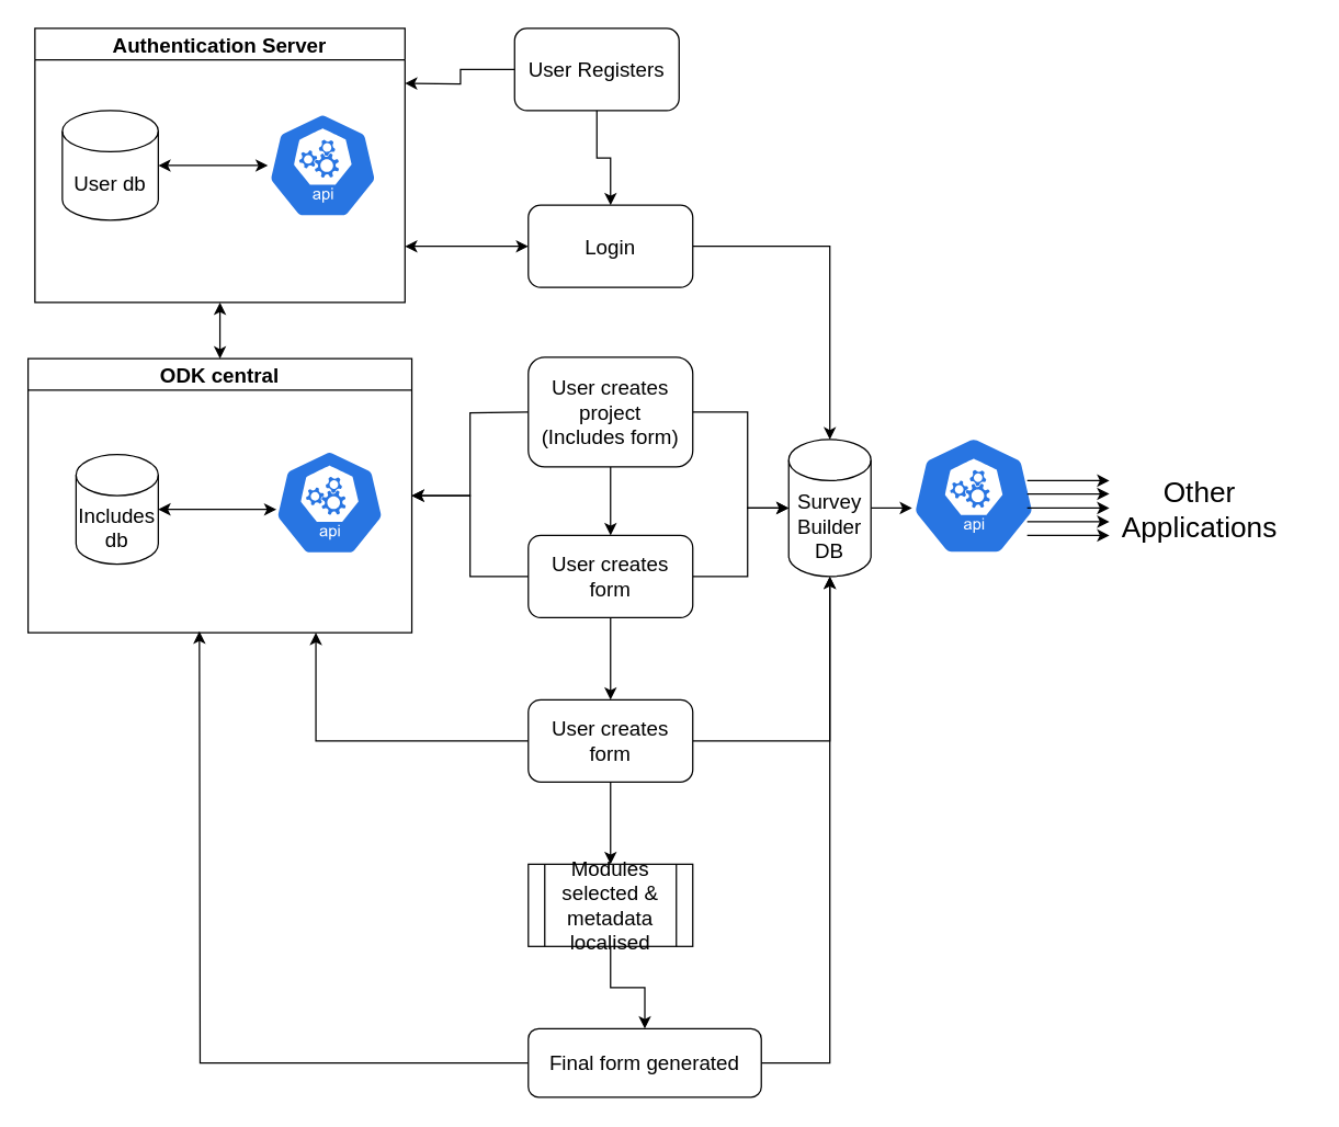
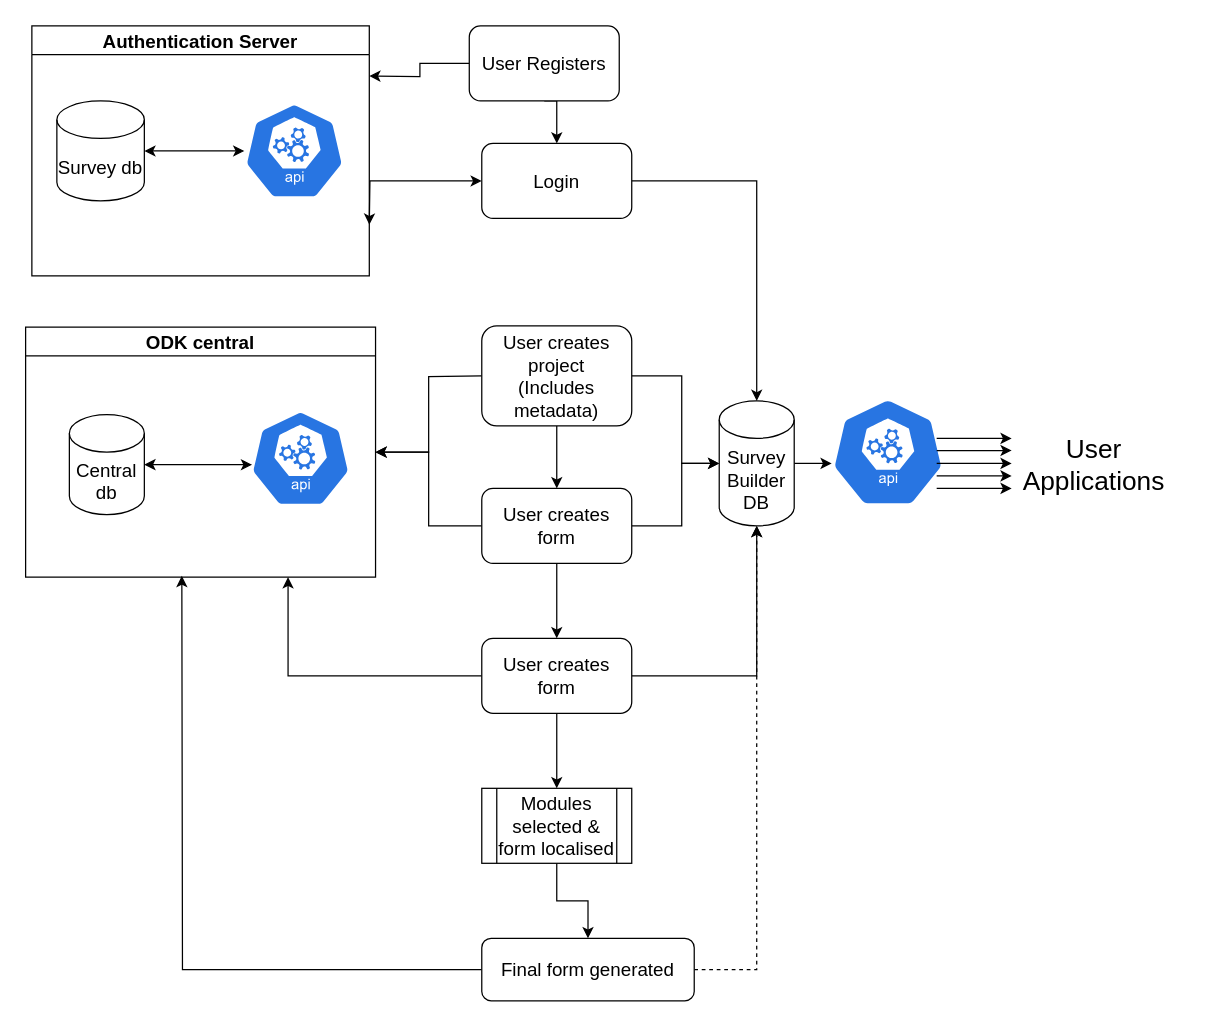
  <mxCell id="0" />
  <mxCell id="1" parent="0" />
  <mxCell id="2" style="edgeStyle=orthogonalEdgeStyle;rounded=0;orthogonalLoop=1;jettySize=auto;html=1;exitX=0.5;exitY=1;exitDx=0;exitDy=0;entryX=0.5;entryY=0;entryDx=0;entryDy=0;startArrow=none;startFill=0;fontSize=15;" parent="1" source="4" target="7" edge="1"><mxGeometry relative="1" as="geometry" /></mxCell>
  <mxCell id="3" style="edgeStyle=orthogonalEdgeStyle;rounded=0;orthogonalLoop=1;jettySize=auto;html=1;exitX=0;exitY=0.5;exitDx=0;exitDy=0;startArrow=none;startFill=0;fontSize=15;" parent="1" source="4" edge="1"><mxGeometry relative="1" as="geometry"><mxPoint x="295" y="60" as="targetPoint" /></mxGeometry></mxCell>
  <mxCell id="4" value="User Registers" style="rounded=1;whiteSpace=wrap;html=1;fontSize=15;" parent="1" vertex="1"><mxGeometry x="375" y="20" width="120" height="60" as="geometry" /></mxCell>
  <mxCell id="5" style="edgeStyle=orthogonalEdgeStyle;rounded=0;orthogonalLoop=1;jettySize=auto;html=1;exitX=0;exitY=0.5;exitDx=0;exitDy=0;startArrow=classic;startFill=1;fontSize=15;" parent="1" source="7" edge="1"><mxGeometry relative="1" as="geometry"><mxPoint x="295" y="179" as="targetPoint" /></mxGeometry></mxCell>
  <mxCell id="6" style="edgeStyle=orthogonalEdgeStyle;rounded=0;orthogonalLoop=1;jettySize=auto;html=1;exitX=1;exitY=0.5;exitDx=0;exitDy=0;entryX=0.5;entryY=0;entryDx=0;entryDy=0;entryPerimeter=0;startArrow=none;startFill=0;fontSize=15;" parent="1" source="7" target="9" edge="1"><mxGeometry relative="1" as="geometry" /></mxCell>
- <mxCell id="7" value="Login" style="rounded=1;whiteSpace=wrap;html=1;fontSize=15;" parent="1" vertex="1"><mxGeometry x="385" y="149" width="120" height="60" as="geometry" /></mxCell>
+ <mxCell id="7" value="Login" style="rounded=1;whiteSpace=wrap;html=1;fontSize=15;" parent="1" vertex="1"><mxGeometry x="385" y="114" width="120" height="60" as="geometry" /></mxCell>
  <mxCell id="8" style="edgeStyle=orthogonalEdgeStyle;rounded=0;orthogonalLoop=1;jettySize=auto;html=1;exitX=1;exitY=0.5;exitDx=0;exitDy=0;exitPerimeter=0;entryX=0;entryY=0.61;entryDx=0;entryDy=0;entryPerimeter=0;fontSize=15;startArrow=none;startFill=0;" parent="1" source="9" target="36" edge="1"><mxGeometry relative="1" as="geometry" /></mxCell>
  <mxCell id="9" value="Survey Builder DB" style="shape=cylinder3;whiteSpace=wrap;html=1;boundedLbl=1;backgroundOutline=1;size=15;fontSize=15;" parent="1" vertex="1"><mxGeometry x="575" y="320" width="60" height="100" as="geometry" /></mxCell>
  <mxCell id="10" style="edgeStyle=orthogonalEdgeStyle;rounded=0;orthogonalLoop=1;jettySize=auto;html=1;exitX=0;exitY=0.5;exitDx=0;exitDy=0;entryX=1;entryY=0.5;entryDx=0;entryDy=0;startArrow=none;startFill=0;fontSize=15;" parent="1" target="27" edge="1"><mxGeometry relative="1" as="geometry"><mxPoint x="385" y="300" as="sourcePoint" /></mxGeometry></mxCell>
  <mxCell id="11" style="edgeStyle=orthogonalEdgeStyle;rounded=0;orthogonalLoop=1;jettySize=auto;html=1;exitX=0.5;exitY=1;exitDx=0;exitDy=0;entryX=0.5;entryY=0;entryDx=0;entryDy=0;startArrow=none;startFill=0;fontSize=15;" parent="1" source="13" target="17" edge="1"><mxGeometry relative="1" as="geometry" /></mxCell>
  <mxCell id="12" style="edgeStyle=orthogonalEdgeStyle;rounded=0;orthogonalLoop=1;jettySize=auto;html=1;exitX=1;exitY=0.5;exitDx=0;exitDy=0;entryX=0;entryY=0.5;entryDx=0;entryDy=0;entryPerimeter=0;fontSize=15;" parent="1" source="13" target="9" edge="1"><mxGeometry relative="1" as="geometry"><Array as="points"><mxPoint x="545" y="300" /><mxPoint x="545" y="370" /></Array></mxGeometry></mxCell>
- <mxCell id="13" value="User creates project&lt;br style=&quot;font-size: 15px;&quot;&gt;(Includes form)" style="rounded=1;whiteSpace=wrap;html=1;fontSize=15;" parent="1" vertex="1"><mxGeometry x="385" y="260" width="120" height="80" as="geometry" /></mxCell>
+ <mxCell id="13" value="User creates project&lt;br style=&quot;font-size: 15px;&quot;&gt;(Includes metadata)" style="rounded=1;whiteSpace=wrap;html=1;fontSize=15;" parent="1" vertex="1"><mxGeometry x="385" y="260" width="120" height="80" as="geometry" /></mxCell>
  <mxCell id="14" style="edgeStyle=orthogonalEdgeStyle;rounded=0;orthogonalLoop=1;jettySize=auto;html=1;exitX=0;exitY=0.5;exitDx=0;exitDy=0;entryX=1;entryY=0.5;entryDx=0;entryDy=0;startArrow=none;startFill=0;fontSize=15;" parent="1" source="17" target="27" edge="1"><mxGeometry relative="1" as="geometry" /></mxCell>
  <mxCell id="15" style="edgeStyle=orthogonalEdgeStyle;rounded=0;orthogonalLoop=1;jettySize=auto;html=1;exitX=0.5;exitY=1;exitDx=0;exitDy=0;entryX=0.5;entryY=0;entryDx=0;entryDy=0;startArrow=none;startFill=0;fontSize=15;" parent="1" source="17" target="21" edge="1"><mxGeometry relative="1" as="geometry" /></mxCell>
  <mxCell id="16" style="edgeStyle=orthogonalEdgeStyle;rounded=0;orthogonalLoop=1;jettySize=auto;html=1;exitX=1;exitY=0.5;exitDx=0;exitDy=0;fontSize=15;" parent="1" source="17" edge="1"><mxGeometry relative="1" as="geometry"><mxPoint x="575" y="370" as="targetPoint" /><Array as="points"><mxPoint x="545" y="420" /><mxPoint x="545" y="370" /></Array></mxGeometry></mxCell>
  <mxCell id="17" value="User creates form" style="rounded=1;whiteSpace=wrap;html=1;fontSize=15;" parent="1" vertex="1"><mxGeometry x="385" y="390" width="120" height="60" as="geometry" /></mxCell>
  <mxCell id="18" style="edgeStyle=orthogonalEdgeStyle;rounded=0;orthogonalLoop=1;jettySize=auto;html=1;exitX=0;exitY=0.5;exitDx=0;exitDy=0;entryX=0.75;entryY=1;entryDx=0;entryDy=0;startArrow=none;startFill=0;fontSize=15;" parent="1" source="21" target="27" edge="1"><mxGeometry relative="1" as="geometry" /></mxCell>
  <mxCell id="19" style="edgeStyle=orthogonalEdgeStyle;rounded=0;orthogonalLoop=1;jettySize=auto;html=1;exitX=0.5;exitY=1;exitDx=0;exitDy=0;startArrow=none;startFill=0;fontSize=15;" parent="1" source="21" edge="1"><mxGeometry relative="1" as="geometry"><mxPoint x="445" y="630" as="targetPoint" /></mxGeometry></mxCell>
  <mxCell id="20" style="edgeStyle=orthogonalEdgeStyle;rounded=0;orthogonalLoop=1;jettySize=auto;html=1;exitX=1;exitY=0.5;exitDx=0;exitDy=0;entryX=0.5;entryY=1;entryDx=0;entryDy=0;entryPerimeter=0;fontSize=15;startArrow=none;startFill=0;" parent="1" source="21" target="9" edge="1"><mxGeometry relative="1" as="geometry" /></mxCell>
  <mxCell id="21" value="User creates form" style="rounded=1;whiteSpace=wrap;html=1;fontSize=15;" parent="1" vertex="1"><mxGeometry x="385" y="510" width="120" height="60" as="geometry" /></mxCell>
- <mxCell id="22" style="edgeStyle=orthogonalEdgeStyle;rounded=0;orthogonalLoop=1;jettySize=auto;html=1;exitX=0.5;exitY=1;exitDx=0;exitDy=0;entryX=0.5;entryY=0;entryDx=0;entryDy=0;startArrow=classic;startFill=1;fontSize=15;" parent="1" source="23" target="27" edge="1"><mxGeometry relative="1" as="geometry" /></mxCell>
  <mxCell id="23" value="Authentication Server" style="swimlane;fontSize=15;" parent="1" vertex="1"><mxGeometry x="25" y="20" width="270" height="200" as="geometry" /></mxCell>
  <mxCell id="24" value="" style="html=1;dashed=0;whitespace=wrap;fillColor=#2875E2;strokeColor=#ffffff;points=[[0.005,0.63,0],[0.1,0.2,0],[0.9,0.2,0],[0.5,0,0],[0.995,0.63,0],[0.72,0.99,0],[0.5,1,0],[0.28,0.99,0]];shape=mxgraph.kubernetes.icon;prIcon=api;fontSize=15;" parent="23" vertex="1"><mxGeometry x="170" y="55" width="80" height="90" as="geometry" /></mxCell>
  <mxCell id="25" style="edgeStyle=orthogonalEdgeStyle;rounded=0;orthogonalLoop=1;jettySize=auto;html=1;exitX=1;exitY=0.5;exitDx=0;exitDy=0;exitPerimeter=0;startArrow=classic;startFill=1;fontSize=15;" parent="23" source="26" target="24" edge="1"><mxGeometry relative="1" as="geometry" /></mxCell>
- <mxCell id="26" value="User db" style="shape=cylinder3;whiteSpace=wrap;html=1;boundedLbl=1;backgroundOutline=1;size=15;fontSize=15;" parent="23" vertex="1"><mxGeometry x="20" y="60" width="70" height="80" as="geometry" /></mxCell>
+ <mxCell id="26" value="Survey db" style="shape=cylinder3;whiteSpace=wrap;html=1;boundedLbl=1;backgroundOutline=1;size=15;fontSize=15;" parent="23" vertex="1"><mxGeometry x="20" y="60" width="70" height="80" as="geometry" /></mxCell>
  <mxCell id="27" value="ODK central" style="swimlane;fontSize=15;" parent="1" vertex="1"><mxGeometry x="20" y="261" width="280" height="200" as="geometry" /></mxCell>
  <mxCell id="28" value="" style="html=1;dashed=0;whitespace=wrap;fillColor=#2875E2;strokeColor=#ffffff;points=[[0.005,0.63,0],[0.1,0.2,0],[0.9,0.2,0],[0.5,0,0],[0.995,0.63,0],[0.72,0.99,0],[0.5,1,0],[0.28,0.99,0]];shape=mxgraph.kubernetes.icon;prIcon=api;fontSize=15;" parent="27" vertex="1"><mxGeometry x="180" y="60" width="80" height="90" as="geometry" /></mxCell>
  <mxCell id="29" style="edgeStyle=orthogonalEdgeStyle;rounded=0;orthogonalLoop=1;jettySize=auto;html=1;exitX=1;exitY=0.5;exitDx=0;exitDy=0;exitPerimeter=0;entryX=0.015;entryY=0.556;entryDx=0;entryDy=0;entryPerimeter=0;startArrow=classic;startFill=1;fontSize=15;" parent="27" source="30" target="28" edge="1"><mxGeometry relative="1" as="geometry" /></mxCell>
- <mxCell id="30" value="Includes db" style="shape=cylinder3;whiteSpace=wrap;html=1;boundedLbl=1;backgroundOutline=1;size=15;fontSize=15;" parent="27" vertex="1"><mxGeometry x="35" y="70" width="60" height="80" as="geometry" /></mxCell>
+ <mxCell id="30" value="Central db" style="shape=cylinder3;whiteSpace=wrap;html=1;boundedLbl=1;backgroundOutline=1;size=15;fontSize=15;" parent="27" vertex="1"><mxGeometry x="35" y="70" width="60" height="80" as="geometry" /></mxCell>
  <mxCell id="31" style="edgeStyle=orthogonalEdgeStyle;rounded=0;orthogonalLoop=1;jettySize=auto;html=1;exitX=0.5;exitY=1;exitDx=0;exitDy=0;startArrow=none;startFill=0;fontSize=15;" parent="1" source="32" target="35" edge="1"><mxGeometry relative="1" as="geometry" /></mxCell>
- <mxCell id="32" value="Modules selected &amp;amp; metadata localised" style="shape=process;whiteSpace=wrap;html=1;backgroundOutline=1;fontSize=15;" parent="1" vertex="1"><mxGeometry x="385" y="630" width="120" height="60" as="geometry" /></mxCell>
+ <mxCell id="32" value="Modules selected &amp;amp; form localised" style="shape=process;whiteSpace=wrap;html=1;backgroundOutline=1;fontSize=15;" parent="1" vertex="1"><mxGeometry x="385" y="630" width="120" height="60" as="geometry" /></mxCell>
  <mxCell id="33" style="edgeStyle=orthogonalEdgeStyle;rounded=0;orthogonalLoop=1;jettySize=auto;html=1;exitX=0;exitY=0.5;exitDx=0;exitDy=0;startArrow=none;startFill=0;fontSize=15;" parent="1" source="35" edge="1"><mxGeometry relative="1" as="geometry"><mxPoint x="145" y="460" as="targetPoint" /></mxGeometry></mxCell>
- <mxCell id="34" style="edgeStyle=orthogonalEdgeStyle;rounded=0;orthogonalLoop=1;jettySize=auto;html=1;exitX=1;exitY=0.5;exitDx=0;exitDy=0;entryX=0.5;entryY=1;entryDx=0;entryDy=0;entryPerimeter=0;fontSize=15;startArrow=none;startFill=0;" parent="1" source="35" target="9" edge="1"><mxGeometry relative="1" as="geometry" /></mxCell>
+ <mxCell id="34" style="edgeStyle=orthogonalEdgeStyle;rounded=0;orthogonalLoop=1;jettySize=auto;html=1;exitX=1;exitY=0.5;exitDx=0;exitDy=0;entryX=0.5;entryY=1;entryDx=0;entryDy=0;entryPerimeter=0;fontSize=15;startArrow=none;startFill=0;dashed=1;" parent="1" source="35" target="9" edge="1"><mxGeometry relative="1" as="geometry" /></mxCell>
  <mxCell id="35" value="Final form generated" style="rounded=1;whiteSpace=wrap;html=1;fontSize=15;" parent="1" vertex="1"><mxGeometry x="385" y="750" width="170" height="50" as="geometry" /></mxCell>
  <mxCell id="36" value="" style="html=1;dashed=0;whitespace=wrap;fillColor=#2875E2;strokeColor=#ffffff;points=[[0.005,0.63,0],[0.1,0.2,0],[0.9,0.2,0],[0.5,0,0],[0.995,0.63,0],[0.72,0.99,0],[0.5,1,0],[0.28,0.99,0]];shape=mxgraph.kubernetes.icon;prIcon=api" parent="1" vertex="1"><mxGeometry x="665" y="316" width="90" height="90" as="geometry" /></mxCell>
  <mxCell id="37" value="" style="endArrow=classic;html=1;" parent="1" edge="1"><mxGeometry width="50" height="50" relative="1" as="geometry"><mxPoint x="749" y="350" as="sourcePoint" /><mxPoint x="809" y="350" as="targetPoint" /></mxGeometry></mxCell>
  <mxCell id="38" value="" style="endArrow=classic;html=1;" parent="1" edge="1"><mxGeometry width="50" height="50" relative="1" as="geometry"><mxPoint x="749" y="359.71" as="sourcePoint" /><mxPoint x="809" y="359.71" as="targetPoint" /></mxGeometry></mxCell>
  <mxCell id="39" value="" style="endArrow=classic;html=1;" parent="1" edge="1"><mxGeometry width="50" height="50" relative="1" as="geometry"><mxPoint x="749" y="370" as="sourcePoint" /><mxPoint x="809" y="370" as="targetPoint" /></mxGeometry></mxCell>
  <mxCell id="40" value="" style="endArrow=classic;html=1;" parent="1" edge="1"><mxGeometry width="50" height="50" relative="1" as="geometry"><mxPoint x="749" y="380" as="sourcePoint" /><mxPoint x="809" y="380" as="targetPoint" /></mxGeometry></mxCell>
  <mxCell id="41" value="" style="endArrow=classic;html=1;" parent="1" edge="1"><mxGeometry width="50" height="50" relative="1" as="geometry"><mxPoint x="749" y="390" as="sourcePoint" /><mxPoint x="809" y="390" as="targetPoint" /></mxGeometry></mxCell>
- <mxCell id="42" value="Other Applications" style="text;html=1;strokeColor=none;fillColor=none;align=center;verticalAlign=middle;whiteSpace=wrap;rounded=0;fontSize=21;" parent="1" vertex="1"><mxGeometry x="795" y="342" width="160" height="58" as="geometry" /></mxCell>
+ <mxCell id="42" value="User Applications" style="text;html=1;strokeColor=none;fillColor=none;align=center;verticalAlign=middle;whiteSpace=wrap;rounded=0;fontSize=21;" parent="1" vertex="1"><mxGeometry x="795" y="342" width="160" height="58" as="geometry" /></mxCell>
